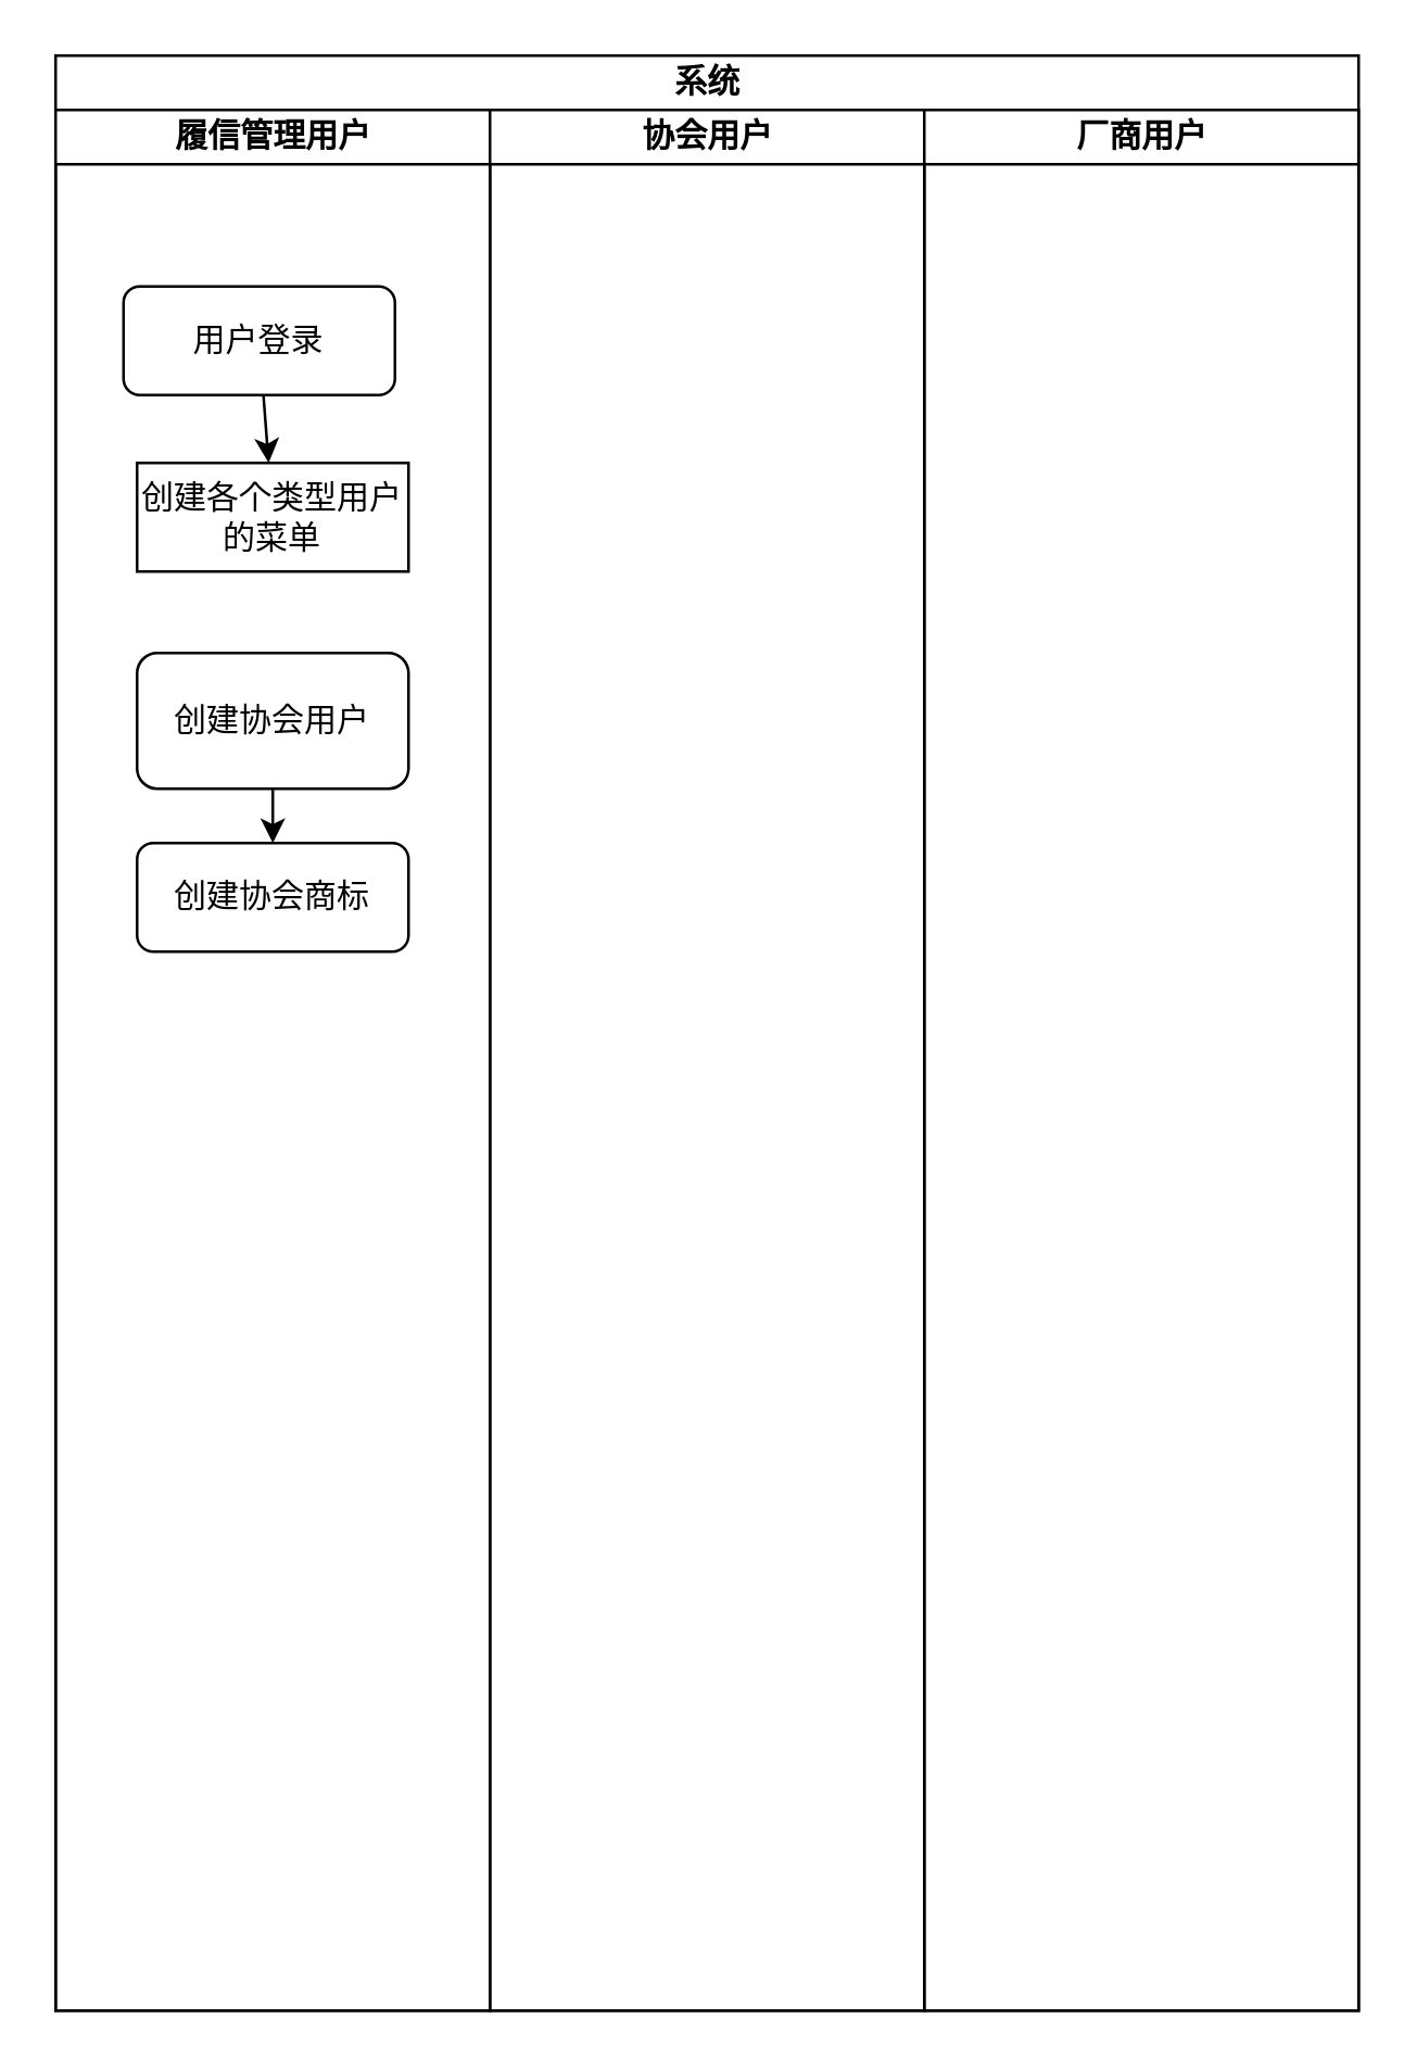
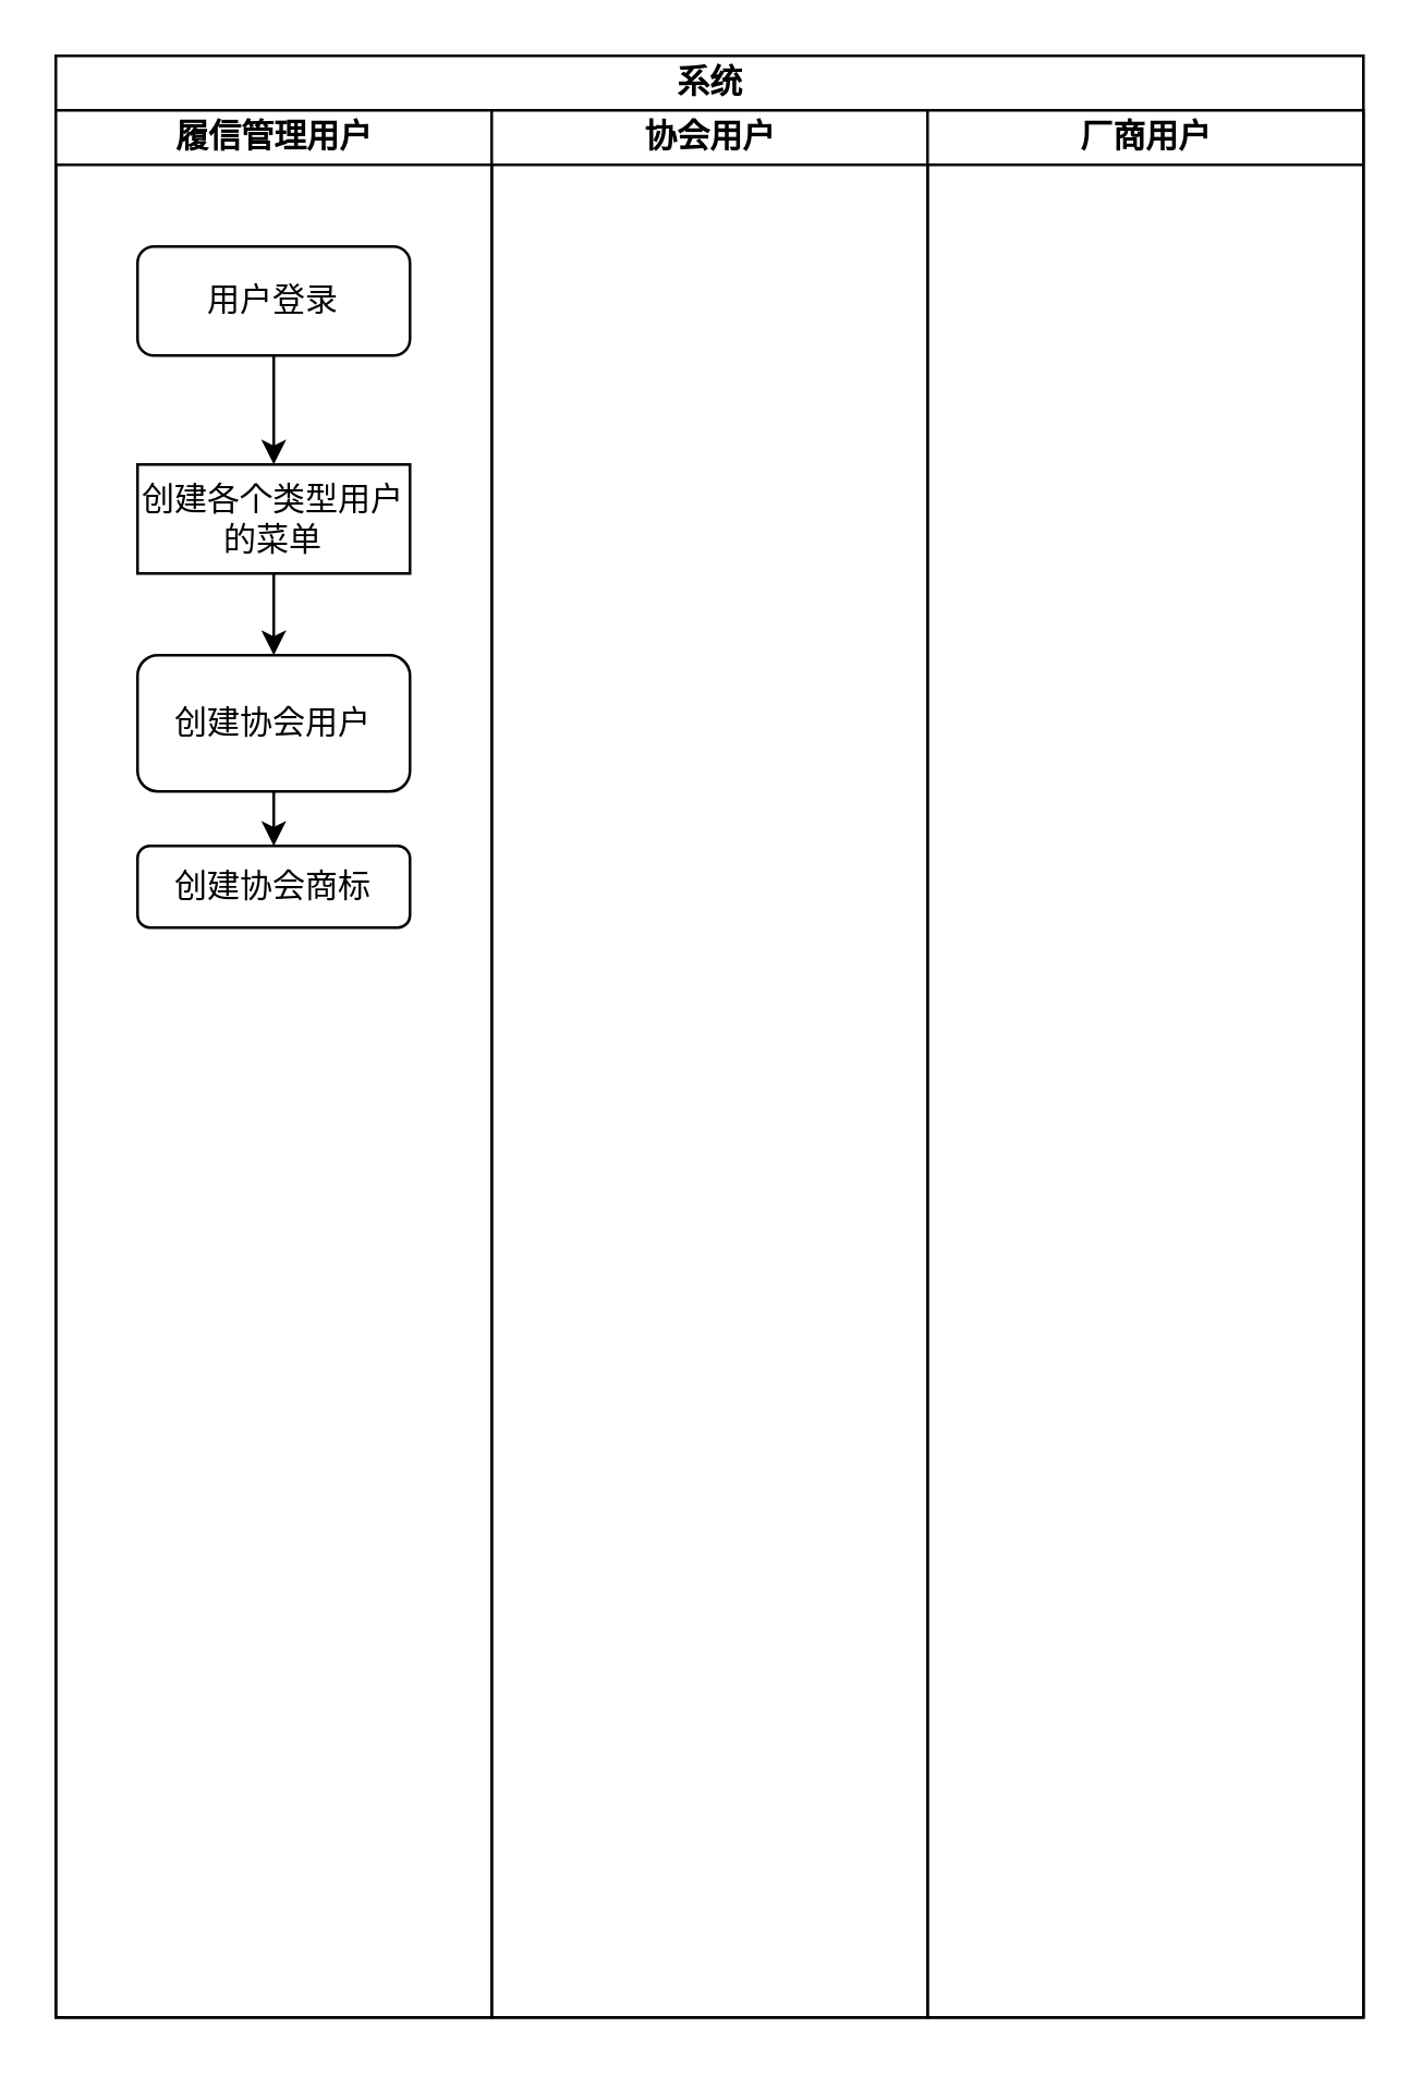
  <mxCell id="0" />
  <mxCell id="1" parent="0" />
  <mxCell id="2" value="系统" style="swimlane;childLayout=stackLayout;resizeParent=1;resizeParentMax=0;startSize=20;html=1;rounded=0;" vertex="1" parent="1"><mxGeometry x="20" y="20" width="480" height="720" as="geometry" /></mxCell>
  <mxCell id="3" value="履信管理用户" style="swimlane;startSize=20;html=1;rounded=0;" vertex="1" parent="2"><mxGeometry y="20" width="160" height="700" as="geometry" /></mxCell>
  <mxCell id="4" value="" style="edgeStyle=none;html=1;fontFamily=Helvetica;fontSize=12;fontColor=rgb(0, 0, 0);startSize=20;" edge="1" parent="3" source="5" target="7"><mxGeometry relative="1" as="geometry" /></mxCell>
- <mxCell id="5" value="用户登录" style="rounded=1;whiteSpace=wrap;html=1;strokeColor=rgb(0, 0, 0);fontFamily=Helvetica;fontSize=12;fontColor=rgb(0, 0, 0);startSize=20;fillColor=rgb(255, 255, 255);" vertex="1" parent="3"><mxGeometry x="25" y="65" width="100" height="40" as="geometry" /></mxCell>
+ <mxCell id="5" value="用户登录" style="rounded=1;whiteSpace=wrap;html=1;strokeColor=rgb(0, 0, 0);fontFamily=Helvetica;fontSize=12;fontColor=rgb(0, 0, 0);startSize=20;fillColor=rgb(255, 255, 255);" vertex="1" parent="3"><mxGeometry x="30" y="50" width="100" height="40" as="geometry" /></mxCell>
+ <mxCell id="6" value="" style="edgeStyle=none;html=1;fontFamily=Helvetica;fontSize=12;fontColor=rgb(0, 0, 0);startSize=20;" edge="1" parent="3" source="7" target="9"><mxGeometry relative="1" as="geometry" /></mxCell>
  <mxCell id="7" value="创建各个类型用户的菜单" style="whiteSpace=wrap;html=1;strokeColor=rgb(0, 0, 0);fontFamily=Helvetica;fontSize=12;fontColor=rgb(0, 0, 0);startSize=20;fillColor=rgb(255, 255, 255);rounded=0;" vertex="1" parent="3"><mxGeometry x="30" y="130" width="100" height="40" as="geometry" /></mxCell>
  <mxCell id="8" value="" style="edgeStyle=none;html=1;fontFamily=Helvetica;fontSize=12;fontColor=rgb(0, 0, 0);startSize=20;" edge="1" parent="3" source="9" target="10"><mxGeometry relative="1" as="geometry" /></mxCell>
  <mxCell id="9" value="创建协会用户" style="rounded=1;whiteSpace=wrap;html=1;strokeColor=rgb(0, 0, 0);fontFamily=Helvetica;fontSize=12;fontColor=rgb(0, 0, 0);startSize=20;fillColor=rgb(255, 255, 255);" vertex="1" parent="3"><mxGeometry x="30" y="200" width="100" height="50" as="geometry" /></mxCell>
- <mxCell id="10" value="创建协会商标" style="rounded=1;whiteSpace=wrap;html=1;strokeColor=rgb(0, 0, 0);fontFamily=Helvetica;fontSize=12;fontColor=rgb(0, 0, 0);startSize=20;fillColor=rgb(255, 255, 255);" vertex="1" parent="3"><mxGeometry x="30" y="270" width="100" height="40" as="geometry" /></mxCell>
+ <mxCell id="10" value="创建协会商标" style="rounded=1;whiteSpace=wrap;html=1;strokeColor=rgb(0, 0, 0);fontFamily=Helvetica;fontSize=12;fontColor=rgb(0, 0, 0);startSize=20;fillColor=rgb(255, 255, 255);" vertex="1" parent="3"><mxGeometry x="30" y="270" width="100" height="30" as="geometry" /></mxCell>
  <mxCell id="11" value="协会用户" style="swimlane;startSize=20;html=1;rounded=0;" vertex="1" parent="2"><mxGeometry x="160" y="20" width="160" height="700" as="geometry" /></mxCell>
  <mxCell id="12" value="厂商用户" style="swimlane;startSize=20;html=1;rounded=0;" vertex="1" parent="2"><mxGeometry x="320" y="20" width="160" height="700" as="geometry" /></mxCell>
